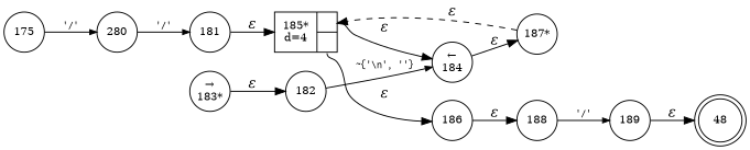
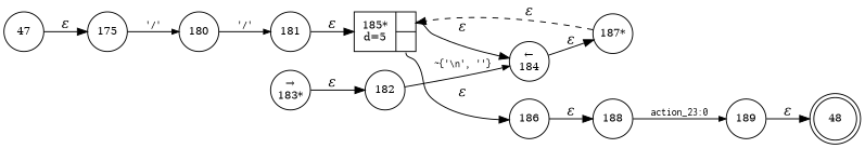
  digraph {
    rankdir=LR
    node [fixedsize=true fontsize=11 shape=circle peripheries=1]
    edge [fontname="Times-Italic"]
    n1 [label=48 shape=doublecircle width=.6 peripheries=""]
+   n2 [label=47 width=.55]
    n3 [label=175 width=.55]
-   n4 [label=280 width=.55]
+   n4 [label=180 width=.55]
    n5 [label=181 width=.55]
-   n6 [fixedsize=false label="{185*\nd=4|{<p0>|<p1>}}" shape=record]
+   n6 [fixedsize=false label="{185*\nd=5|{<p0>|<p1>}}" shape=record]
    n7 [label="&larr;\n184" width=.55]
    n8 [label=186 width=.55]
    n9 [label=182 width=.55]
    n10 [label="187*" width=.55]
    n11 [label="&rarr;\n183*" width=.55]
    n12 [label=188 width=.55]
    n13 [label=189 width=.55]
+   n2 -> n3 [label="&epsilon;"]
    n3 -> n4 [arrowhead=normal arrowsize=.7 fontname=Courier fontsize=11 label="'/'"]
    n4 -> n5 [arrowhead=normal arrowsize=.7 fontname=Courier fontsize=11 label="'/'"]
    n5 -> n6 [label="&epsilon;"]
    n6 -> n7 [label="&epsilon;" tailport=p0]
    n6 -> n8 [label="&epsilon;" tailport=p1]
    n7 -> n10 [label="&epsilon;"]
    n8 -> n12 [label="&epsilon;"]
    n9 -> n7 [arrowhead=normal arrowsize=.7 fontname=Courier fontsize=11 label="~{'\\n', ''}"]
    n10 -> n6 [label="&epsilon;" style=dashed]
    n11 -> n9 [label="&epsilon;"]
-   n12 -> n13 [arrowhead=normal arrowsize=.7 fontname=Courier fontsize=11 label="'/'"]
+   n12 -> n13 [arrowhead=normal arrowsize=.7 fontname=Courier fontsize=11 label="action_23:0"]
    n13 -> n1 [label="&epsilon;"]
  }
